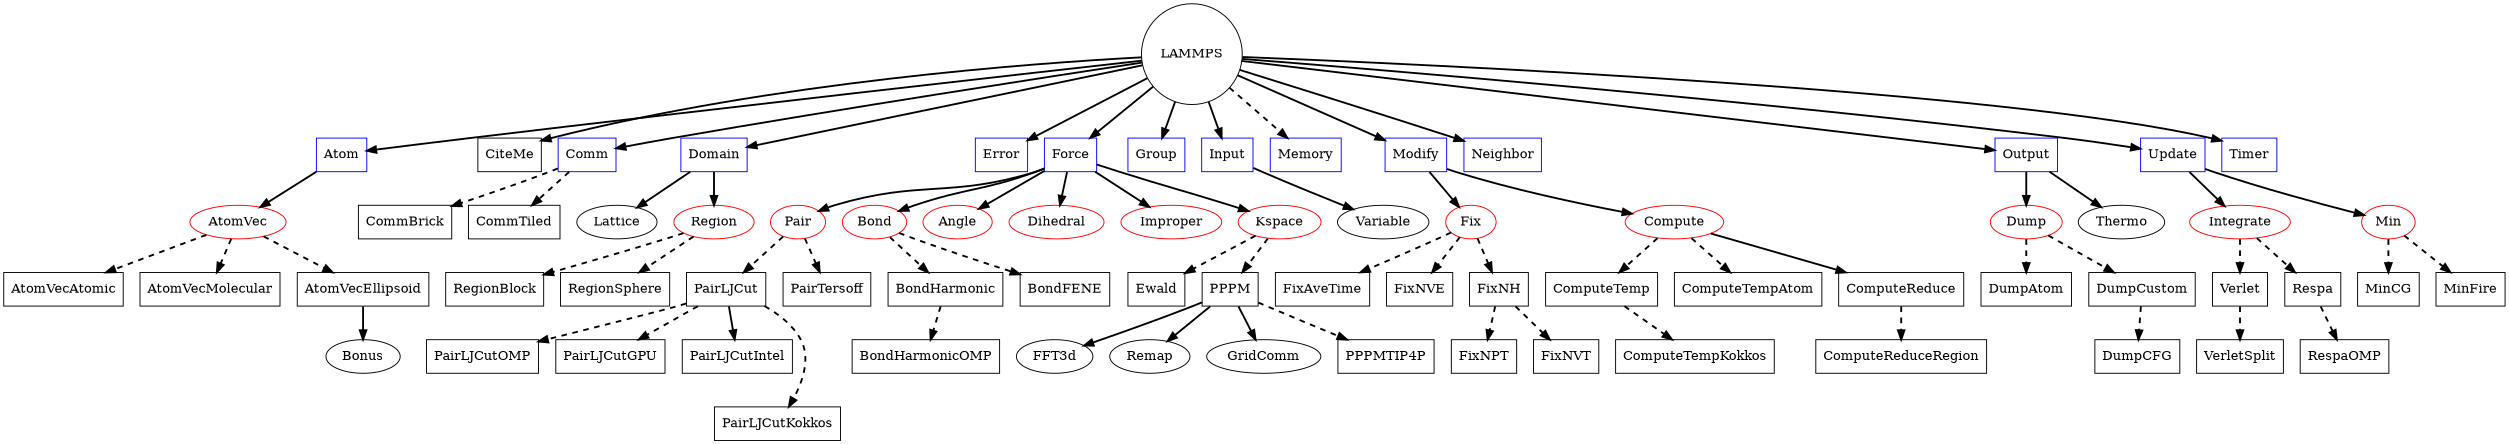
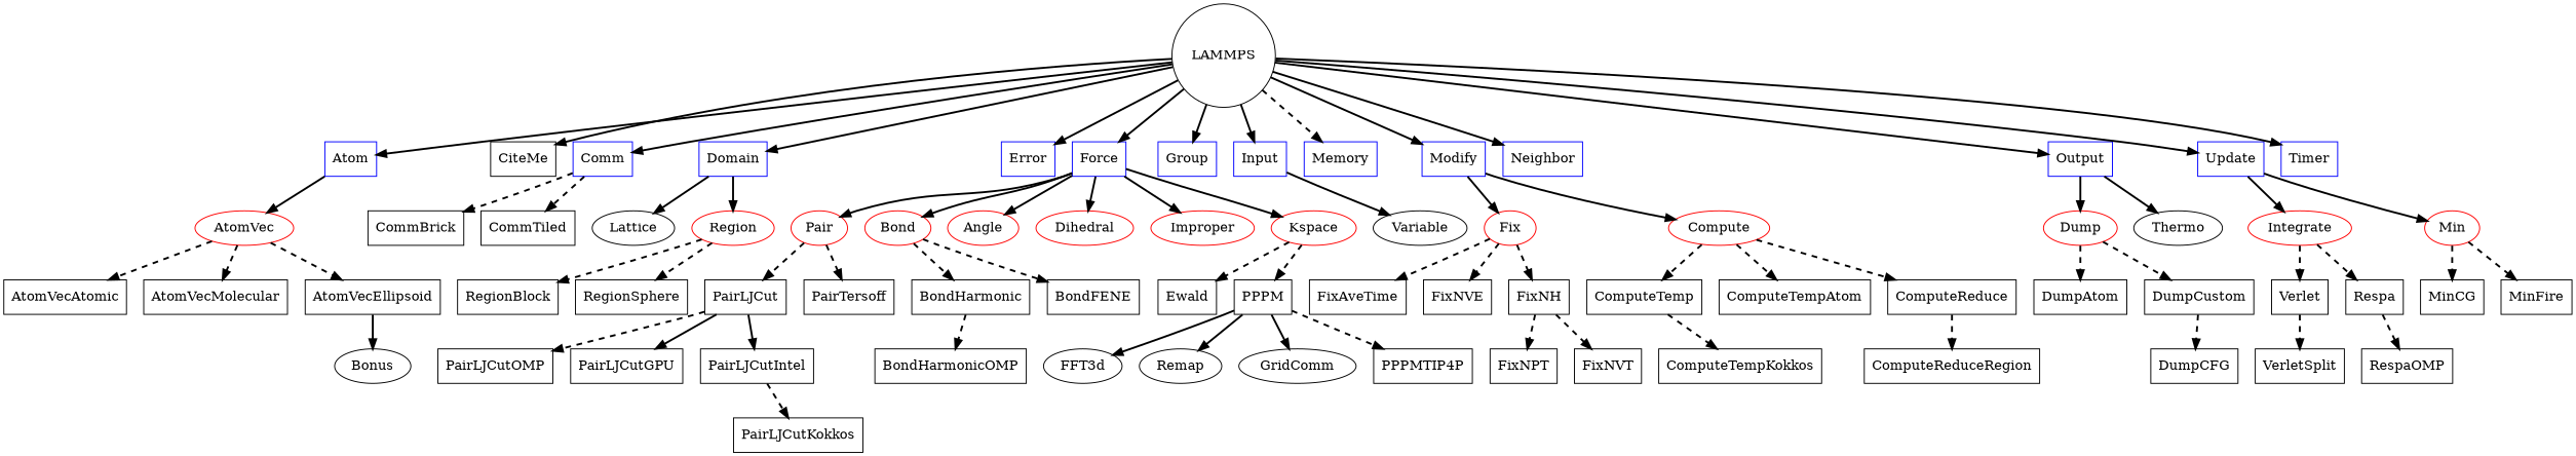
  digraph {
    splines=true
    node [shape=box]
    edge [penwidth=2 style=dashed]
    n1 [label=LAMMPS shape=circle]
    n2 [color=blue label=Atom]
    n3 [label=CiteMe]
    n4 [color=blue label=Comm]
    n5 [color=blue label=Domain]
    n6 [color=blue label=Error]
    n7 [color=blue label=Force]
    n8 [color=blue label=Group]
    n9 [color=blue label=Input]
    n10 [color=blue label=Memory]
    n11 [color=blue label=Modify]
    n12 [color=blue label=Neighbor]
    n13 [color=blue label=Output]
    n14 [color=blue label=Update]
    n15 [color=blue label=Timer]
    n16 [color=red label=AtomVec shape=""]
    n17 [label=CommBrick]
    n18 [label=CommTiled]
    n19 [label=Lattice shape=""]
    n20 [color=red label=Region shape=""]
    n21 [color=red label=Pair shape=""]
    n22 [color=red label=Bond shape=""]
    n23 [color=red label=Angle shape=""]
    n24 [color=red label=Dihedral shape=""]
    n25 [color=red label=Improper shape=""]
    n26 [color=red label=Kspace shape=""]
    n27 [label=Variable shape=""]
    n28 [color=red label=Fix shape=""]
    n29 [color=red label=Compute shape=""]
    n30 [color=red label=Dump shape=""]
    n31 [label=Thermo shape=""]
    n32 [color=red label=Integrate shape=""]
    n33 [color=red label=Min shape=""]
    n34 [label=AtomVecAtomic]
    n35 [label=AtomVecMolecular]
    n36 [label=AtomVecEllipsoid]
    n37 [label=RegionBlock]
    n38 [label=RegionSphere]
    n39 [label=PairLJCut]
    n40 [label=PairTersoff]
    n41 [label=BondHarmonic]
    n42 [label=BondFENE]
    n43 [label=Ewald]
    n44 [label=PPPM]
    n45 [label=FixAveTime]
    n46 [label=FixNVE]
    n47 [label=FixNH]
    n48 [label=ComputeTemp]
    n49 [label=ComputeTempAtom]
    n50 [label=ComputeReduce]
    n51 [label=DumpAtom]
    n52 [label=DumpCustom]
    n53 [label=Verlet]
    n54 [label=Respa]
    n55 [label=MinCG]
    n56 [label=MinFire]
    n57 [label=Bonus shape=""]
    n58 [label=VerletSplit]
    n59 [label=RespaOMP]
    n60 [label=PairLJCutOMP]
    n61 [label=PairLJCutGPU]
    n62 [label=PairLJCutIntel]
    n63 [label=PairLJCutKokkos]
    n64 [label=BondHarmonicOMP]
    n65 [label=FFT3d shape=""]
    n66 [label=Remap shape=""]
    n67 [label=GridComm shape=""]
    n68 [label=PPPMTIP4P]
    n69 [label=DumpCFG]
    n70 [label=FixNPT]
    n71 [label=FixNVT]
    n72 [label=ComputeTempKokkos]
    n73 [label=ComputeReduceRegion]
    n1 -> n2 [style=""]
    n1 -> n3 [style=""]
    n1 -> n4 [style=""]
    n1 -> n5 [style=""]
    n1 -> n6 [style=""]
    n1 -> n7 [style=""]
    n1 -> n8 [style=""]
    n1 -> n9 [style=""]
    n1 -> n10
    n1 -> n11 [style=""]
    n1 -> n12 [style=""]
    n1 -> n13 [style=""]
    n1 -> n14 [style=""]
    n1 -> n15 [style=""]
    n2 -> n16 [style=""]
    n4 -> n17
    n4 -> n18
    n5 -> n19 [style=""]
    n5 -> n20 [style=""]
    n7 -> n21 [style=""]
    n7 -> n22 [style=""]
    n7 -> n23 [style=""]
    n7 -> n24 [style=""]
    n7 -> n25 [style=""]
    n7 -> n26 [style=""]
    n9 -> n27 [style=""]
    n11 -> n28 [style=""]
    n11 -> n29 [style=""]
    n13 -> n30 [style=""]
    n13 -> n31 [style=""]
    n14 -> n32 [style=""]
    n14 -> n33 [style=""]
    n16 -> n34
    n16 -> n35
    n16 -> n36
    n20 -> n37
    n20 -> n38
    n21 -> n39
    n21 -> n40
    n22 -> n41
    n22 -> n42
    n26 -> n43
    n26 -> n44
    n28 -> n45
    n28 -> n46
    n28 -> n47
    n29 -> n48
    n29 -> n49
-   n29 -> n50 [style=solid]
+   n29 -> n50
    n30 -> n51
    n30 -> n52
    n32 -> n53
    n32 -> n54
    n33 -> n55
    n33 -> n56
    n36 -> n57 [style=""]
    n39 -> n60
-   n39 -> n61
+   n39 -> n61 [style=solid]
    n39 -> n62 [style=solid]
-   n39 -> n63
+   n62 -> n63
    n41 -> n64
    n44 -> n65 [style=""]
    n44 -> n66 [style=""]
    n44 -> n67 [style=""]
    n44 -> n68
    n47 -> n70
    n47 -> n71
    n48 -> n72
    n50 -> n73
    n52 -> n69
    n53 -> n58
    n54 -> n59
  }
